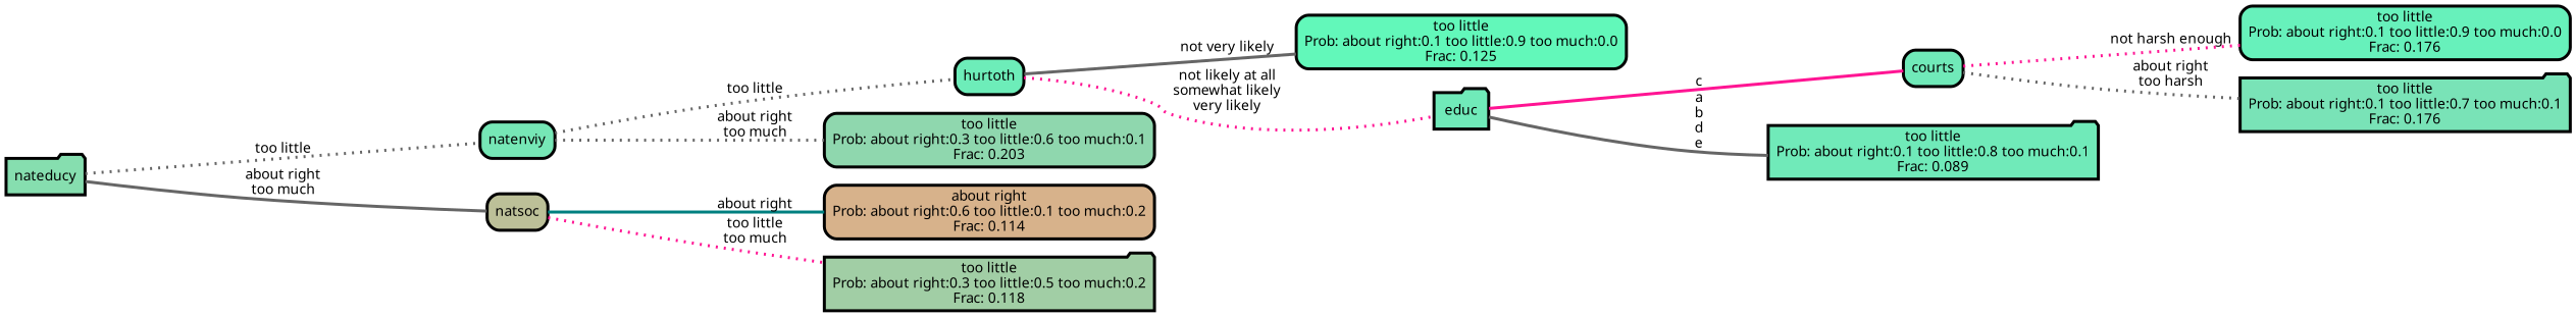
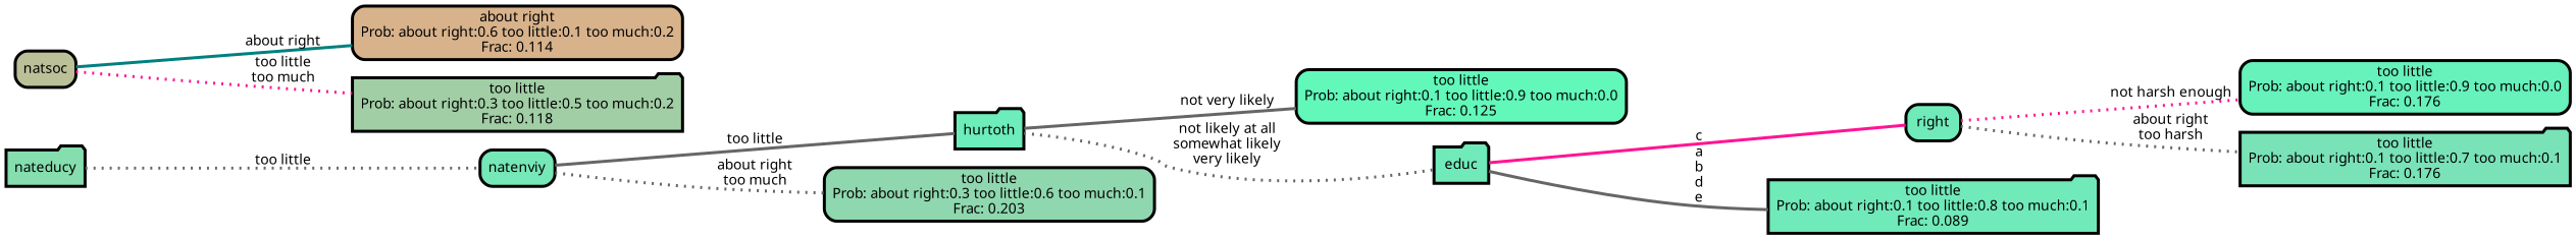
  graph {
    fontname="Noto Sans"
    rankdir=LR
    ranksep="0 equally"
    splines=straight
    node [color=black fillcolor="#70eab9" fontcolor=black fontname="Noto Sans" penwidth=3 shape=box style="filled, rounded"]
    edge [color=gray40 fontname="Noto Sans" penwidth=3 style=dotted]
    n1 [fillcolor="#62f8ba" label="too little\nProb: about right:0.1 too little:0.9 too much:0.0\nFrac: 0.125"]
-   n2 [fillcolor="#6dedb9" label=hurtoth]
+   n2 [fillcolor="#6dedb9" label=hurtoth shape=folder]
    n3 [label=educ shape=folder]
-   n4 [label=courts]
+   n4 [label=right]
    n5 [label="too little\nProb: about right:0.1 too little:0.8 too much:0.1\nFrac: 0.089" shape=folder]
    n6 [fillcolor="#67f1bb" label="too little\nProb: about right:0.1 too little:0.9 too much:0.0\nFrac: 0.176"]
    n7 [fillcolor="#79e3b7" label="too little\nProb: about right:0.1 too little:0.7 too much:0.1\nFrac: 0.176" shape=folder]
    n8 [fillcolor="#76e7b6" label=natenviy]
    n9 [fillcolor="#8fd7ae" label="too little\nProb: about right:0.3 too little:0.6 too much:0.1\nFrac: 0.203"]
    n10 [fillcolor="#86deaf" label=nateducy shape=folder]
    n11 [fillcolor="#bcc098" label=natsoc]
    n12 [fillcolor="#d7b28b" label="about right\nProb: about right:0.6 too little:0.1 too much:0.2\nFrac: 0.114"]
    n13 [fillcolor="#a1cea5" label="too little\nProb: about right:0.3 too little:0.5 too much:0.2\nFrac: 0.118" shape=folder]
    subgraph sub_1 {
      rank=same
    }
    n2 -- n1 [label=" not very likely" style=solid]
-   n2 -- n3 [color=deeppink label=" not likely at all\n somewhat likely\n very likely"]
+   n2 -- n3 [label=" not likely at all\n somewhat likely\n very likely"]
    n3 -- n4 [color=deeppink label=" c" style=solid]
    n3 -- n5 [label=" a\n b\n d\n e" style=solid]
    n4 -- n6 [color=deeppink label=" not harsh enough"]
    n4 -- n7 [label=" about right\n too harsh"]
-   n8 -- n2 [label=" too little"]
+   n8 -- n2 [label=" too little" style=solid]
    n8 -- n9 [label=" about right\n too much"]
    n10 -- n8 [label=" too little"]
-   n10 -- n11 [label=" about right\n too much" style=solid]
    n11 -- n12 [color=teal label=" about right" style=solid]
    n11 -- n13 [color=deeppink label=" too little\n too much"]
  }
